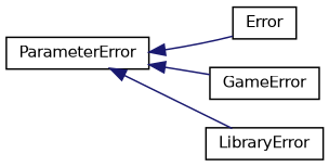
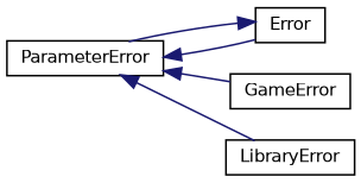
  digraph {
    rankdir=LR
    node [color=black fillcolor=white fontname=Helvetica fontsize=10 shape=record style=filled]
    edge [color=midnightblue dir=back fontname=Helvetica fontsize=10 labelfontname=Helvetica labelfontsize=10 style=solid]
    n1 [height=0.2 label=ParameterError width=0.4]
    n2 [height=0.2 label=Error width=0.4]
    n3 [height=0.2 label=GameError width=0.4]
    n4 [height=0.2 label=LibraryError width=0.4]
    n1 -> n2
    n1 -> n3
    n1 -> n4
+   n2 -> n1
  }
